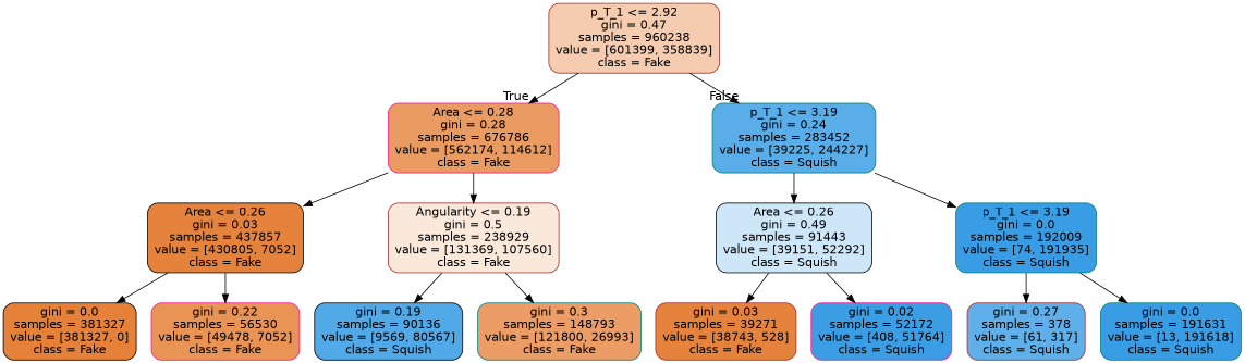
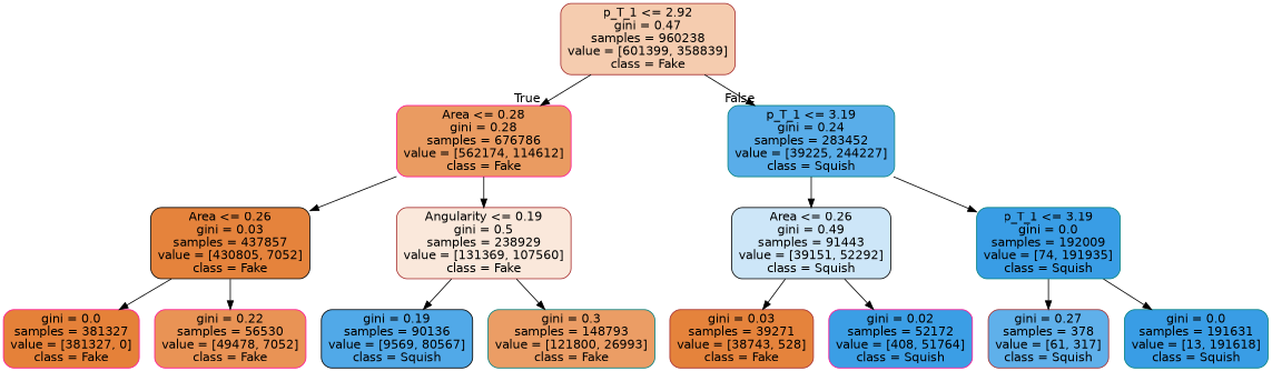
  digraph {
    node [color=brown fillcolor="#e5833c" fontname=helvetica shape=box style="filled, rounded"]
    edge [fontname=helvetica]
    n1 [fillcolor="#f5ccaf" label="p_T_1 <= 2.92\ngini = 0.47\nsamples = 960238\nvalue = [601399, 358839]\nclass = Fake"]
    n2 [color=deeppink fillcolor="#ea9b61" label="Area <= 0.28\ngini = 0.28\nsamples = 676786\nvalue = [562174, 114612]\nclass = Fake"]
    n3 [color=teal fillcolor="#59ade9" label="p_T_1 <= 3.19\ngini = 0.24\nsamples = 283452\nvalue = [39225, 244227]\nclass = Squish"]
    n4 [color=black label="Area <= 0.26\ngini = 0.03\nsamples = 437857\nvalue = [430805, 7052]\nclass = Fake"]
    n5 [fillcolor="#fae8db" label="Angularity <= 0.19\ngini = 0.5\nsamples = 238929\nvalue = [131369, 107560]\nclass = Fake"]
-   n6 [color=black fillcolor="#e58139" label="gini = 0.0\nsamples = 381327\nvalue = [381327, 0]\nclass = Fake"]
+   n6 [color=deeppink fillcolor="#e58139" label="gini = 0.0\nsamples = 381327\nvalue = [381327, 0]\nclass = Fake"]
    n7 [color=deeppink fillcolor="#e99355" label="gini = 0.22\nsamples = 56530\nvalue = [49478, 7052]\nclass = Fake"]
    n8 [color=black fillcolor="#51a9e8" label="gini = 0.19\nsamples = 90136\nvalue = [9569, 80567]\nclass = Squish"]
    n9 [color=teal fillcolor="#eb9d65" label="gini = 0.3\nsamples = 148793\nvalue = [121800, 26993]\nclass = Fake"]
    n10 [color=black fillcolor="#cde6f8" label="Area <= 0.26\ngini = 0.49\nsamples = 91443\nvalue = [39151, 52292]\nclass = Squish"]
    n11 [color=teal fillcolor="#399de5" label="p_T_1 <= 3.19\ngini = 0.0\nsamples = 192009\nvalue = [74, 191935]\nclass = Squish"]
    n12 [label="gini = 0.03\nsamples = 39271\nvalue = [38743, 528]\nclass = Fake"]
    n13 [color=deeppink fillcolor="#3b9ee5" label="gini = 0.02\nsamples = 52172\nvalue = [408, 51764]\nclass = Squish"]
    n14 [fillcolor="#5fb0ea" label="gini = 0.27\nsamples = 378\nvalue = [61, 317]\nclass = Squish"]
    n15 [color=teal fillcolor="#399de5" label="gini = 0.0\nsamples = 191631\nvalue = [13, 191618]\nclass = Squish"]
    n1 -> n2 [headlabel=True labelangle=45 labeldistance=2.5]
    n1 -> n3 [headlabel=False labelangle=-45 labeldistance=2.5]
    n2 -> n4
    n2 -> n5
    n3 -> n10
    n3 -> n11
    n4 -> n6
    n4 -> n7
    n5 -> n8
    n5 -> n9
    n10 -> n12
    n10 -> n13
    n11 -> n14
    n11 -> n15
  }
